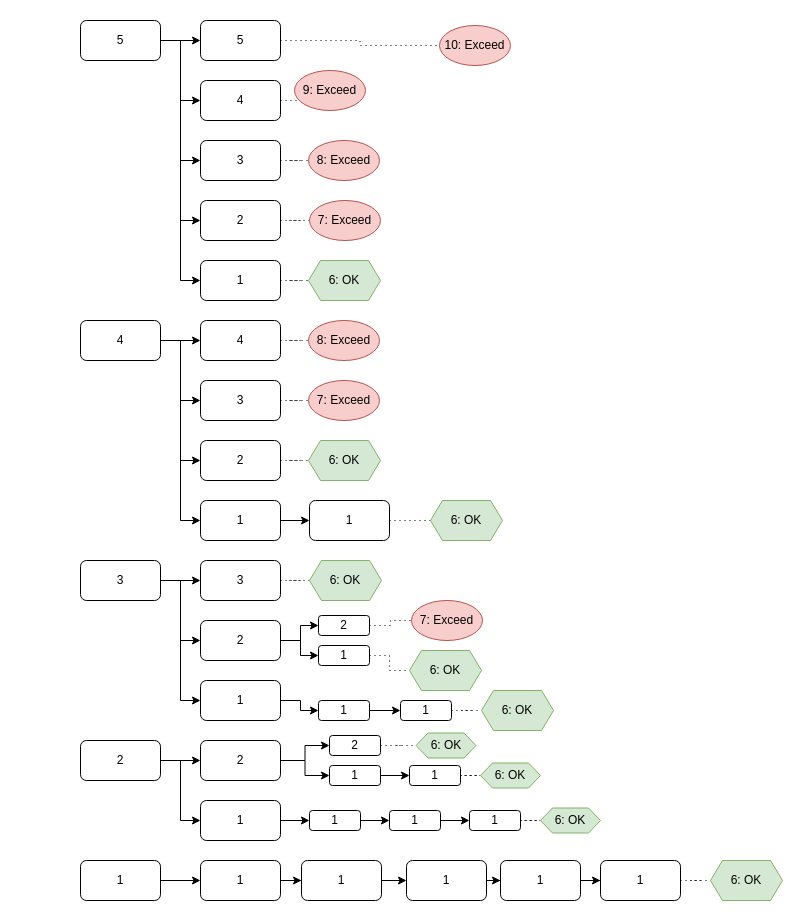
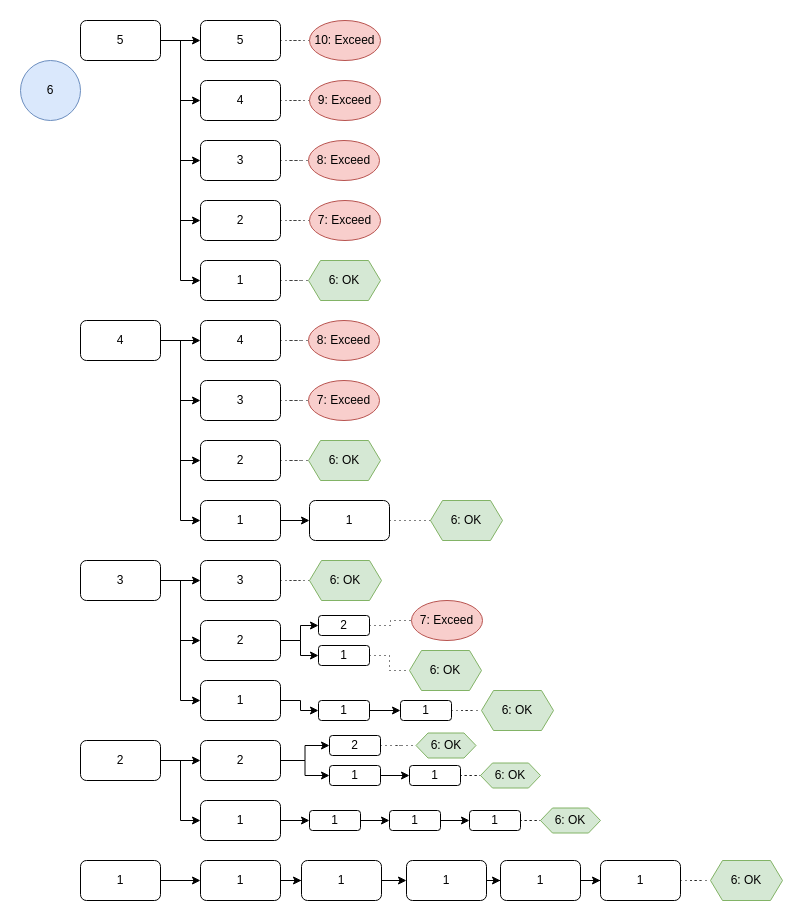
  <mxCell id="0" />
  <mxCell id="1" parent="0" />
  <mxCell id="2" style="edgeStyle=orthogonalEdgeStyle;rounded=0;orthogonalLoop=1;jettySize=auto;html=1;entryX=0;entryY=0.5;entryDx=0;entryDy=0;" edge="1" parent="1" source="7" target="9"><mxGeometry relative="1" as="geometry" /></mxCell>
  <mxCell id="3" style="edgeStyle=orthogonalEdgeStyle;rounded=0;orthogonalLoop=1;jettySize=auto;html=1;entryX=0;entryY=0.5;entryDx=0;entryDy=0;" edge="1" parent="1" source="7" target="14"><mxGeometry relative="1" as="geometry" /></mxCell>
  <mxCell id="4" style="edgeStyle=orthogonalEdgeStyle;rounded=0;orthogonalLoop=1;jettySize=auto;html=1;entryX=0;entryY=0.5;entryDx=0;entryDy=0;" edge="1" parent="1" source="7" target="11"><mxGeometry relative="1" as="geometry" /></mxCell>
  <mxCell id="5" style="edgeStyle=orthogonalEdgeStyle;rounded=0;orthogonalLoop=1;jettySize=auto;html=1;entryX=0;entryY=0.5;entryDx=0;entryDy=0;" edge="1" parent="1" source="7" target="16"><mxGeometry relative="1" as="geometry" /></mxCell>
  <mxCell id="6" style="edgeStyle=orthogonalEdgeStyle;rounded=0;orthogonalLoop=1;jettySize=auto;html=1;entryX=0;entryY=0.5;entryDx=0;entryDy=0;" edge="1" parent="1" source="7" target="18"><mxGeometry relative="1" as="geometry" /></mxCell>
  <mxCell id="7" value="5" style="rounded=1;whiteSpace=wrap;html=1;" vertex="1" parent="1"><mxGeometry x="80" width="80" height="40" as="geometry" y="20" /></mxCell>
  <mxCell id="8" style="edgeStyle=orthogonalEdgeStyle;rounded=0;orthogonalLoop=1;jettySize=auto;html=1;entryX=0;entryY=0.5;entryDx=0;entryDy=0;endArrow=none;endFill=0;dashed=1;dashPattern=1 4;" edge="1" parent="1" source="9" target="55"><mxGeometry relative="1" as="geometry" /></mxCell>
  <mxCell id="9" value="5" style="rounded=1;whiteSpace=wrap;html=1;" vertex="1" parent="1"><mxGeometry x="200" width="80" height="40" as="geometry" y="20" /></mxCell>
  <mxCell id="10" style="edgeStyle=orthogonalEdgeStyle;rounded=0;orthogonalLoop=1;jettySize=auto;html=1;entryX=0;entryY=0.5;entryDx=0;entryDy=0;endArrow=none;endFill=0;dashed=1;dashPattern=1 4;" edge="1" parent="1" source="11" target="57"><mxGeometry relative="1" as="geometry" /></mxCell>
  <mxCell id="11" value="3" style="rounded=1;whiteSpace=wrap;html=1;" vertex="1" parent="1"><mxGeometry x="200" y="140" width="80" height="40" as="geometry" /></mxCell>
+ <mxCell id="12" value="6" style="ellipse;whiteSpace=wrap;html=1;aspect=fixed;fillColor=#dae8fc;strokeColor=#6c8ebf;" vertex="1" parent="1"><mxGeometry x="20" y="60" width="60" height="60" as="geometry" /></mxCell>
  <mxCell id="13" style="edgeStyle=orthogonalEdgeStyle;rounded=0;orthogonalLoop=1;jettySize=auto;html=1;entryX=0;entryY=0.5;entryDx=0;entryDy=0;endArrow=none;endFill=0;dashed=1;dashPattern=1 4;" edge="1" parent="1" source="14" target="56"><mxGeometry relative="1" as="geometry" /></mxCell>
  <mxCell id="14" value="4" style="rounded=1;whiteSpace=wrap;html=1;" vertex="1" parent="1"><mxGeometry x="200" y="80" width="80" height="40" as="geometry" /></mxCell>
  <mxCell id="15" style="edgeStyle=orthogonalEdgeStyle;rounded=0;orthogonalLoop=1;jettySize=auto;html=1;entryX=0;entryY=0.5;entryDx=0;entryDy=0;endArrow=none;endFill=0;dashed=1;dashPattern=1 4;" edge="1" parent="1" source="16" target="58"><mxGeometry relative="1" as="geometry" /></mxCell>
  <mxCell id="16" value="2" style="rounded=1;whiteSpace=wrap;html=1;" vertex="1" parent="1"><mxGeometry x="200" y="200" width="80" height="40" as="geometry" /></mxCell>
  <mxCell id="17" style="edgeStyle=orthogonalEdgeStyle;rounded=0;orthogonalLoop=1;jettySize=auto;html=1;entryX=0;entryY=0.5;entryDx=0;entryDy=0;endArrow=none;endFill=0;dashed=1;dashPattern=1 4;" edge="1" parent="1" source="18" target="59"><mxGeometry relative="1" as="geometry" /></mxCell>
  <mxCell id="18" value="1" style="rounded=1;whiteSpace=wrap;html=1;" vertex="1" parent="1"><mxGeometry x="200" y="260" width="80" height="40" as="geometry" /></mxCell>
  <mxCell id="19" style="edgeStyle=orthogonalEdgeStyle;rounded=0;orthogonalLoop=1;jettySize=auto;html=1;entryX=0;entryY=0.5;entryDx=0;entryDy=0;" edge="1" parent="1" source="23" target="25"><mxGeometry relative="1" as="geometry" /></mxCell>
  <mxCell id="20" style="edgeStyle=orthogonalEdgeStyle;rounded=0;orthogonalLoop=1;jettySize=auto;html=1;entryX=0;entryY=0.5;entryDx=0;entryDy=0;" edge="1" parent="1" source="23" target="29"><mxGeometry relative="1" as="geometry" /></mxCell>
  <mxCell id="21" style="edgeStyle=orthogonalEdgeStyle;rounded=0;orthogonalLoop=1;jettySize=auto;html=1;entryX=0;entryY=0.5;entryDx=0;entryDy=0;" edge="1" parent="1" source="23" target="27"><mxGeometry relative="1" as="geometry" /></mxCell>
  <mxCell id="22" style="edgeStyle=orthogonalEdgeStyle;rounded=0;orthogonalLoop=1;jettySize=auto;html=1;entryX=0;entryY=0.5;entryDx=0;entryDy=0;" edge="1" parent="1" source="23" target="31"><mxGeometry relative="1" as="geometry" /></mxCell>
  <mxCell id="23" value="4" style="rounded=1;whiteSpace=wrap;html=1;" vertex="1" parent="1"><mxGeometry x="80" y="320" width="80" height="40" as="geometry" /></mxCell>
  <mxCell id="24" style="edgeStyle=orthogonalEdgeStyle;rounded=0;orthogonalLoop=1;jettySize=auto;html=1;entryX=0;entryY=0.5;entryDx=0;entryDy=0;endArrow=none;endFill=0;dashed=1;dashPattern=1 4;" edge="1" parent="1" source="25" target="61"><mxGeometry relative="1" as="geometry" /></mxCell>
  <mxCell id="25" value="4" style="rounded=1;whiteSpace=wrap;html=1;" vertex="1" parent="1"><mxGeometry x="200" y="320" width="80" height="40" as="geometry" /></mxCell>
  <mxCell id="26" style="edgeStyle=orthogonalEdgeStyle;rounded=0;orthogonalLoop=1;jettySize=auto;html=1;entryX=0;entryY=0.5;entryDx=0;entryDy=0;endArrow=none;endFill=0;dashed=1;dashPattern=1 4;" edge="1" parent="1" source="27" target="60"><mxGeometry relative="1" as="geometry" /></mxCell>
  <mxCell id="27" value="2" style="rounded=1;whiteSpace=wrap;html=1;" vertex="1" parent="1"><mxGeometry x="200" y="440" width="80" height="40" as="geometry" /></mxCell>
  <mxCell id="28" style="edgeStyle=orthogonalEdgeStyle;rounded=0;orthogonalLoop=1;jettySize=auto;html=1;endArrow=none;endFill=0;dashed=1;dashPattern=1 4;" edge="1" parent="1" source="29" target="62"><mxGeometry relative="1" as="geometry" /></mxCell>
  <mxCell id="29" value="3" style="rounded=1;whiteSpace=wrap;html=1;" vertex="1" parent="1"><mxGeometry x="200" y="380" width="80" height="40" as="geometry" /></mxCell>
  <mxCell id="30" style="edgeStyle=orthogonalEdgeStyle;rounded=0;orthogonalLoop=1;jettySize=auto;html=1;entryX=0;entryY=0.5;entryDx=0;entryDy=0;" edge="1" parent="1" source="31" target="64"><mxGeometry relative="1" as="geometry" /></mxCell>
  <mxCell id="31" value="1" style="rounded=1;whiteSpace=wrap;html=1;" vertex="1" parent="1"><mxGeometry x="200" y="500" width="80" height="40" as="geometry" /></mxCell>
  <mxCell id="32" style="edgeStyle=orthogonalEdgeStyle;rounded=0;orthogonalLoop=1;jettySize=auto;html=1;entryX=0;entryY=0.5;entryDx=0;entryDy=0;" edge="1" parent="1" source="35" target="37"><mxGeometry relative="1" as="geometry" /></mxCell>
  <mxCell id="33" style="edgeStyle=orthogonalEdgeStyle;rounded=0;orthogonalLoop=1;jettySize=auto;html=1;entryX=0;entryY=0.5;entryDx=0;entryDy=0;" edge="1" parent="1" source="35" target="42"><mxGeometry relative="1" as="geometry" /></mxCell>
  <mxCell id="34" style="edgeStyle=orthogonalEdgeStyle;rounded=0;orthogonalLoop=1;jettySize=auto;html=1;entryX=0;entryY=0.5;entryDx=0;entryDy=0;" edge="1" parent="1" source="35" target="39"><mxGeometry relative="1" as="geometry" /></mxCell>
  <mxCell id="35" value="3" style="rounded=1;whiteSpace=wrap;html=1;" vertex="1" parent="1"><mxGeometry x="80" y="560" width="80" height="40" as="geometry" /></mxCell>
  <mxCell id="36" style="edgeStyle=orthogonalEdgeStyle;rounded=0;orthogonalLoop=1;jettySize=auto;html=1;entryX=0;entryY=0.5;entryDx=0;entryDy=0;endArrow=none;endFill=0;dashed=1;dashPattern=1 4;" edge="1" parent="1" source="37" target="66"><mxGeometry relative="1" as="geometry" /></mxCell>
  <mxCell id="37" value="3" style="rounded=1;whiteSpace=wrap;html=1;" vertex="1" parent="1"><mxGeometry x="200" y="560" width="80" height="40" as="geometry" /></mxCell>
  <mxCell id="38" style="edgeStyle=orthogonalEdgeStyle;rounded=0;orthogonalLoop=1;jettySize=auto;html=1;entryX=0;entryY=0.5;entryDx=0;entryDy=0;" edge="1" parent="1" source="39" target="74"><mxGeometry relative="1" as="geometry" /></mxCell>
  <mxCell id="39" value="1" style="rounded=1;whiteSpace=wrap;html=1;" vertex="1" parent="1"><mxGeometry x="200" y="680" width="80" height="40" as="geometry" /></mxCell>
  <mxCell id="40" style="edgeStyle=orthogonalEdgeStyle;rounded=0;orthogonalLoop=1;jettySize=auto;html=1;entryX=0;entryY=0.5;entryDx=0;entryDy=0;" edge="1" parent="1" source="42" target="68"><mxGeometry relative="1" as="geometry" /></mxCell>
  <mxCell id="41" style="edgeStyle=orthogonalEdgeStyle;rounded=0;orthogonalLoop=1;jettySize=auto;html=1;entryX=0;entryY=0.5;entryDx=0;entryDy=0;" edge="1" parent="1" source="42" target="70"><mxGeometry relative="1" as="geometry" /></mxCell>
  <mxCell id="42" value="2" style="rounded=1;whiteSpace=wrap;html=1;" vertex="1" parent="1"><mxGeometry x="200" y="620" width="80" height="40" as="geometry" /></mxCell>
  <mxCell id="43" style="edgeStyle=orthogonalEdgeStyle;rounded=0;orthogonalLoop=1;jettySize=auto;html=1;entryX=0;entryY=0.5;entryDx=0;entryDy=0;" edge="1" parent="1" source="45" target="48"><mxGeometry relative="1" as="geometry" /></mxCell>
  <mxCell id="44" style="edgeStyle=orthogonalEdgeStyle;rounded=0;orthogonalLoop=1;jettySize=auto;html=1;entryX=0;entryY=0.5;entryDx=0;entryDy=0;" edge="1" parent="1" source="45" target="50"><mxGeometry relative="1" as="geometry" /></mxCell>
  <mxCell id="45" value="2" style="rounded=1;whiteSpace=wrap;html=1;" vertex="1" parent="1"><mxGeometry x="80" y="740" width="80" height="40" as="geometry" /></mxCell>
  <mxCell id="46" style="edgeStyle=orthogonalEdgeStyle;rounded=0;orthogonalLoop=1;jettySize=auto;html=1;entryX=0;entryY=0.5;entryDx=0;entryDy=0;" edge="1" parent="1" source="48" target="79"><mxGeometry relative="1" as="geometry" /></mxCell>
  <mxCell id="47" style="edgeStyle=orthogonalEdgeStyle;rounded=0;orthogonalLoop=1;jettySize=auto;html=1;entryX=0;entryY=0.5;entryDx=0;entryDy=0;" edge="1" parent="1" source="48" target="81"><mxGeometry relative="1" as="geometry" /></mxCell>
  <mxCell id="48" value="2" style="rounded=1;whiteSpace=wrap;html=1;" vertex="1" parent="1"><mxGeometry x="200" y="740" width="80" height="40" as="geometry" /></mxCell>
  <mxCell id="49" style="edgeStyle=orthogonalEdgeStyle;rounded=0;orthogonalLoop=1;jettySize=auto;html=1;entryX=0;entryY=0.5;entryDx=0;entryDy=0;" edge="1" parent="1" source="50" target="87"><mxGeometry relative="1" as="geometry" /></mxCell>
  <mxCell id="50" value="1" style="rounded=1;whiteSpace=wrap;html=1;" vertex="1" parent="1"><mxGeometry x="200" y="800" width="80" height="40" as="geometry" /></mxCell>
  <mxCell id="51" style="edgeStyle=orthogonalEdgeStyle;rounded=0;orthogonalLoop=1;jettySize=auto;html=1;entryX=0;entryY=0.5;entryDx=0;entryDy=0;" edge="1" parent="1" source="52" target="54"><mxGeometry relative="1" as="geometry" /></mxCell>
  <mxCell id="52" value="1" style="rounded=1;whiteSpace=wrap;html=1;" vertex="1" parent="1"><mxGeometry x="80" y="860" width="80" height="40" as="geometry" /></mxCell>
  <mxCell id="53" style="edgeStyle=orthogonalEdgeStyle;rounded=0;orthogonalLoop=1;jettySize=auto;html=1;entryX=0;entryY=0.5;entryDx=0;entryDy=0;" edge="1" parent="1" source="54" target="94"><mxGeometry relative="1" as="geometry" /></mxCell>
  <mxCell id="54" value="1" style="rounded=1;whiteSpace=wrap;html=1;" vertex="1" parent="1"><mxGeometry x="200" y="860" width="80" height="40" as="geometry" /></mxCell>
- <mxCell id="55" value="10: Exceed" style="ellipse;whiteSpace=wrap;html=1;fillColor=#f8cecc;strokeColor=#b85450;" vertex="1" parent="1"><mxGeometry x="439" y="25" width="71" height="40" as="geometry" /></mxCell>
- <mxCell id="56" value="9: Exceed" style="ellipse;whiteSpace=wrap;html=1;fillColor=#f8cecc;strokeColor=#b85450;" vertex="1" parent="1"><mxGeometry x="294" y="70" width="71" height="40" as="geometry" /></mxCell>
+ <mxCell id="55" value="10: Exceed" style="ellipse;whiteSpace=wrap;html=1;fillColor=#f8cecc;strokeColor=#b85450;" vertex="1" parent="1"><mxGeometry x="309" width="71" height="40" as="geometry" y="20" /></mxCell>
+ <mxCell id="56" value="9: Exceed" style="ellipse;whiteSpace=wrap;html=1;fillColor=#f8cecc;strokeColor=#b85450;" vertex="1" parent="1"><mxGeometry x="309" y="80" width="71" height="40" as="geometry" /></mxCell>
  <mxCell id="57" value="8: Exceed" style="ellipse;whiteSpace=wrap;html=1;fillColor=#f8cecc;strokeColor=#b85450;" vertex="1" parent="1"><mxGeometry x="308" y="140" width="71" height="40" as="geometry" /></mxCell>
  <mxCell id="58" value="7: Exceed" style="ellipse;whiteSpace=wrap;html=1;fillColor=#f8cecc;strokeColor=#b85450;" vertex="1" parent="1"><mxGeometry x="309" y="200" width="71" height="40" as="geometry" /></mxCell>
  <mxCell id="59" value="6: OK" style="shape=hexagon;perimeter=hexagonPerimeter2;whiteSpace=wrap;html=1;fixedSize=1;size=12;fillColor=#d5e8d4;strokeColor=#82b366;" vertex="1" parent="1"><mxGeometry x="308" y="260" width="72" height="40" as="geometry" /></mxCell>
  <mxCell id="60" value="6: OK" style="shape=hexagon;perimeter=hexagonPerimeter2;whiteSpace=wrap;html=1;fixedSize=1;size=12;fillColor=#d5e8d4;strokeColor=#82b366;" vertex="1" parent="1"><mxGeometry x="308" y="440" width="72" height="40" as="geometry" /></mxCell>
  <mxCell id="61" value="8: Exceed" style="ellipse;whiteSpace=wrap;html=1;fillColor=#f8cecc;strokeColor=#b85450;" vertex="1" parent="1"><mxGeometry x="308" y="320" width="71" height="40" as="geometry" /></mxCell>
  <mxCell id="62" value="7: Exceed" style="ellipse;whiteSpace=wrap;html=1;fillColor=#f8cecc;strokeColor=#b85450;" vertex="1" parent="1"><mxGeometry x="308" y="380" width="71" height="40" as="geometry" /></mxCell>
  <mxCell id="63" style="edgeStyle=orthogonalEdgeStyle;rounded=0;orthogonalLoop=1;jettySize=auto;html=1;entryX=0;entryY=0.5;entryDx=0;entryDy=0;endArrow=none;endFill=0;dashed=1;dashPattern=1 4;" edge="1" parent="1" source="64" target="65"><mxGeometry relative="1" as="geometry" /></mxCell>
  <mxCell id="64" value="1" style="rounded=1;whiteSpace=wrap;html=1;" vertex="1" parent="1"><mxGeometry x="309" y="500" width="80" height="40" as="geometry" /></mxCell>
  <mxCell id="65" value="6: OK" style="shape=hexagon;perimeter=hexagonPerimeter2;whiteSpace=wrap;html=1;fixedSize=1;size=12;fillColor=#d5e8d4;strokeColor=#82b366;" vertex="1" parent="1"><mxGeometry x="430" y="500" width="72" height="40" as="geometry" /></mxCell>
  <mxCell id="66" value="6: OK" style="shape=hexagon;perimeter=hexagonPerimeter2;whiteSpace=wrap;html=1;fixedSize=1;size=12;fillColor=#d5e8d4;strokeColor=#82b366;" vertex="1" parent="1"><mxGeometry x="309" y="560" width="72" height="40" as="geometry" /></mxCell>
  <mxCell id="67" style="edgeStyle=orthogonalEdgeStyle;rounded=0;orthogonalLoop=1;jettySize=auto;html=1;entryX=0;entryY=0.5;entryDx=0;entryDy=0;endArrow=none;endFill=0;dashed=1;dashPattern=1 4;" edge="1" parent="1" source="68" target="71"><mxGeometry relative="1" as="geometry" /></mxCell>
  <mxCell id="68" value="2" style="rounded=1;whiteSpace=wrap;html=1;" vertex="1" parent="1"><mxGeometry x="318" y="615" width="51" height="20" as="geometry" /></mxCell>
  <mxCell id="69" style="edgeStyle=orthogonalEdgeStyle;rounded=0;orthogonalLoop=1;jettySize=auto;html=1;entryX=0;entryY=0.5;entryDx=0;entryDy=0;endArrow=none;endFill=0;dashed=1;dashPattern=1 4;" edge="1" parent="1" source="70" target="72"><mxGeometry relative="1" as="geometry" /></mxCell>
  <mxCell id="70" value="1" style="rounded=1;whiteSpace=wrap;html=1;" vertex="1" parent="1"><mxGeometry x="318" y="645" width="51" height="20" as="geometry" /></mxCell>
  <mxCell id="71" value="7: Exceed" style="ellipse;whiteSpace=wrap;html=1;fillColor=#f8cecc;strokeColor=#b85450;" vertex="1" parent="1"><mxGeometry x="411" y="600" width="71" height="40" as="geometry" /></mxCell>
  <mxCell id="72" value="6: OK" style="shape=hexagon;perimeter=hexagonPerimeter2;whiteSpace=wrap;html=1;fixedSize=1;size=12;fillColor=#d5e8d4;strokeColor=#82b366;" vertex="1" parent="1"><mxGeometry x="409" y="650" width="72" height="40" as="geometry" /></mxCell>
  <mxCell id="73" style="edgeStyle=orthogonalEdgeStyle;rounded=0;orthogonalLoop=1;jettySize=auto;html=1;entryX=0;entryY=0.5;entryDx=0;entryDy=0;" edge="1" parent="1" source="74" target="76"><mxGeometry relative="1" as="geometry" /></mxCell>
  <mxCell id="74" value="1" style="rounded=1;whiteSpace=wrap;html=1;" vertex="1" parent="1"><mxGeometry x="318" y="700" width="51" height="20" as="geometry" /></mxCell>
  <mxCell id="75" style="edgeStyle=orthogonalEdgeStyle;rounded=0;orthogonalLoop=1;jettySize=auto;html=1;entryX=0;entryY=0.5;entryDx=0;entryDy=0;endArrow=none;endFill=0;dashed=1;dashPattern=1 4;" edge="1" parent="1" source="76" target="77"><mxGeometry relative="1" as="geometry" /></mxCell>
  <mxCell id="76" value="1" style="rounded=1;whiteSpace=wrap;html=1;" vertex="1" parent="1"><mxGeometry x="400" y="700" width="51" height="20" as="geometry" /></mxCell>
  <mxCell id="77" value="6: OK" style="shape=hexagon;perimeter=hexagonPerimeter2;whiteSpace=wrap;html=1;fixedSize=1;size=12;fillColor=#d5e8d4;strokeColor=#82b366;" vertex="1" parent="1"><mxGeometry x="481" y="690" width="72" height="40" as="geometry" /></mxCell>
  <mxCell id="78" style="edgeStyle=orthogonalEdgeStyle;rounded=0;orthogonalLoop=1;jettySize=auto;html=1;entryX=0;entryY=0.5;entryDx=0;entryDy=0;endArrow=none;endFill=0;dashed=1;dashPattern=1 4;" edge="1" parent="1" source="79" target="84"><mxGeometry relative="1" as="geometry" /></mxCell>
  <mxCell id="79" value="2" style="rounded=1;whiteSpace=wrap;html=1;" vertex="1" parent="1"><mxGeometry x="329" y="735" width="51" height="20" as="geometry" /></mxCell>
  <mxCell id="80" style="edgeStyle=orthogonalEdgeStyle;rounded=0;orthogonalLoop=1;jettySize=auto;html=1;entryX=0;entryY=0.5;entryDx=0;entryDy=0;" edge="1" parent="1" source="81" target="83"><mxGeometry relative="1" as="geometry" /></mxCell>
  <mxCell id="81" value="1" style="rounded=1;whiteSpace=wrap;html=1;" vertex="1" parent="1"><mxGeometry x="329" y="765" width="51" height="20" as="geometry" /></mxCell>
  <mxCell id="82" style="edgeStyle=orthogonalEdgeStyle;rounded=0;orthogonalLoop=1;jettySize=auto;html=1;entryX=0;entryY=0.5;entryDx=0;entryDy=0;endArrow=none;endFill=0;dashed=1;dashPattern=1 4;" edge="1" parent="1" source="83" target="85"><mxGeometry relative="1" as="geometry" /></mxCell>
  <mxCell id="83" value="1" style="rounded=1;whiteSpace=wrap;html=1;" vertex="1" parent="1"><mxGeometry x="409" y="765" width="51" height="20" as="geometry" /></mxCell>
  <mxCell id="84" value="6: OK" style="shape=hexagon;perimeter=hexagonPerimeter2;whiteSpace=wrap;html=1;fixedSize=1;size=12;fillColor=#d5e8d4;strokeColor=#82b366;" vertex="1" parent="1"><mxGeometry x="415.5" y="732.5" width="60" height="25" as="geometry" /></mxCell>
  <mxCell id="85" value="6: OK" style="shape=hexagon;perimeter=hexagonPerimeter2;whiteSpace=wrap;html=1;fixedSize=1;size=12;fillColor=#d5e8d4;strokeColor=#82b366;" vertex="1" parent="1"><mxGeometry x="480" y="762.5" width="60" height="25" as="geometry" /></mxCell>
  <mxCell id="86" style="edgeStyle=orthogonalEdgeStyle;rounded=0;orthogonalLoop=1;jettySize=auto;html=1;entryX=0;entryY=0.5;entryDx=0;entryDy=0;" edge="1" parent="1" source="87" target="89"><mxGeometry relative="1" as="geometry" /></mxCell>
  <mxCell id="87" value="1" style="rounded=1;whiteSpace=wrap;html=1;" vertex="1" parent="1"><mxGeometry x="309" y="810" width="51" height="20" as="geometry" /></mxCell>
  <mxCell id="88" style="edgeStyle=orthogonalEdgeStyle;rounded=0;orthogonalLoop=1;jettySize=auto;html=1;entryX=0;entryY=0.5;entryDx=0;entryDy=0;" edge="1" parent="1" source="89" target="91"><mxGeometry relative="1" as="geometry" /></mxCell>
  <mxCell id="89" value="1" style="rounded=1;whiteSpace=wrap;html=1;" vertex="1" parent="1"><mxGeometry x="389" y="810" width="51" height="20" as="geometry" /></mxCell>
  <mxCell id="90" style="edgeStyle=orthogonalEdgeStyle;rounded=0;orthogonalLoop=1;jettySize=auto;html=1;entryX=0;entryY=0.5;entryDx=0;entryDy=0;endArrow=none;endFill=0;dashed=1;dashPattern=1 4;" edge="1" parent="1" source="91" target="92"><mxGeometry relative="1" as="geometry" /></mxCell>
  <mxCell id="91" value="1" style="rounded=1;whiteSpace=wrap;html=1;" vertex="1" parent="1"><mxGeometry x="469" y="810" width="51" height="20" as="geometry" /></mxCell>
  <mxCell id="92" value="6: OK" style="shape=hexagon;perimeter=hexagonPerimeter2;whiteSpace=wrap;html=1;fixedSize=1;size=12;fillColor=#d5e8d4;strokeColor=#82b366;" vertex="1" parent="1"><mxGeometry x="540" y="807.5" width="60" height="25" as="geometry" /></mxCell>
  <mxCell id="93" style="edgeStyle=orthogonalEdgeStyle;rounded=0;orthogonalLoop=1;jettySize=auto;html=1;entryX=0;entryY=0.5;entryDx=0;entryDy=0;" edge="1" parent="1" source="94" target="96"><mxGeometry relative="1" as="geometry" /></mxCell>
  <mxCell id="94" value="1" style="rounded=1;whiteSpace=wrap;html=1;" vertex="1" parent="1"><mxGeometry x="301" y="860" width="80" height="40" as="geometry" /></mxCell>
  <mxCell id="95" style="edgeStyle=orthogonalEdgeStyle;rounded=0;orthogonalLoop=1;jettySize=auto;html=1;entryX=0;entryY=0.5;entryDx=0;entryDy=0;" edge="1" parent="1" source="96" target="98"><mxGeometry relative="1" as="geometry" /></mxCell>
  <mxCell id="96" value="1" style="rounded=1;whiteSpace=wrap;html=1;" vertex="1" parent="1"><mxGeometry x="406" y="860" width="80" height="40" as="geometry" /></mxCell>
  <mxCell id="97" style="edgeStyle=orthogonalEdgeStyle;rounded=0;orthogonalLoop=1;jettySize=auto;html=1;entryX=0;entryY=0.5;entryDx=0;entryDy=0;" edge="1" parent="1" source="98" target="100"><mxGeometry relative="1" as="geometry" /></mxCell>
  <mxCell id="98" value="1" style="rounded=1;whiteSpace=wrap;html=1;" vertex="1" parent="1"><mxGeometry x="500" y="860" width="80" height="40" as="geometry" /></mxCell>
  <mxCell id="99" style="edgeStyle=orthogonalEdgeStyle;rounded=0;orthogonalLoop=1;jettySize=auto;html=1;entryX=0;entryY=0.5;entryDx=0;entryDy=0;endArrow=none;endFill=0;dashed=1;dashPattern=1 4;" edge="1" parent="1" source="100" target="101"><mxGeometry relative="1" as="geometry" /></mxCell>
  <mxCell id="100" value="1" style="rounded=1;whiteSpace=wrap;html=1;" vertex="1" parent="1"><mxGeometry x="600" y="860" width="80" height="40" as="geometry" /></mxCell>
  <mxCell id="101" value="6: OK" style="shape=hexagon;perimeter=hexagonPerimeter2;whiteSpace=wrap;html=1;fixedSize=1;size=12;fillColor=#d5e8d4;strokeColor=#82b366;" vertex="1" parent="1"><mxGeometry x="710" y="860" width="72" height="40" as="geometry" /></mxCell>
